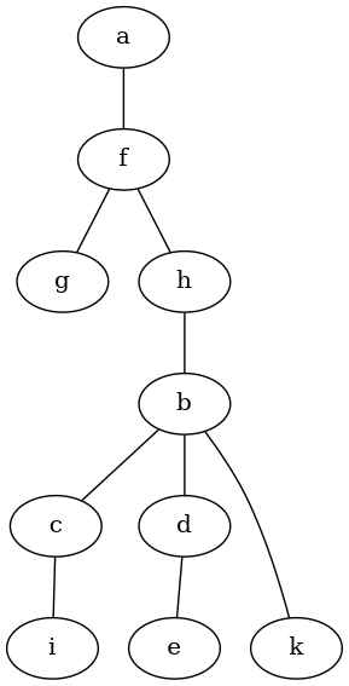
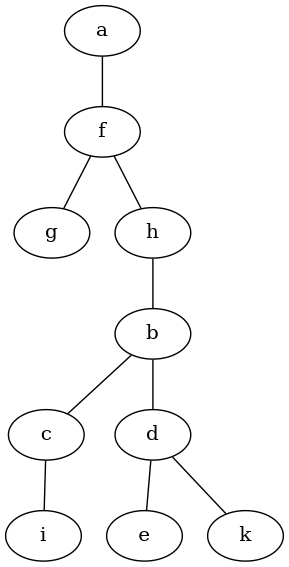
  graph {
    a
    f
    b
    c
    d
    g
    h
    i
    e
    k
    a -- f
    f -- g
    f -- h
    b -- c
    b -- d
    c -- i
    d -- e
-   b -- k
+   d -- k
    h -- b
  }
